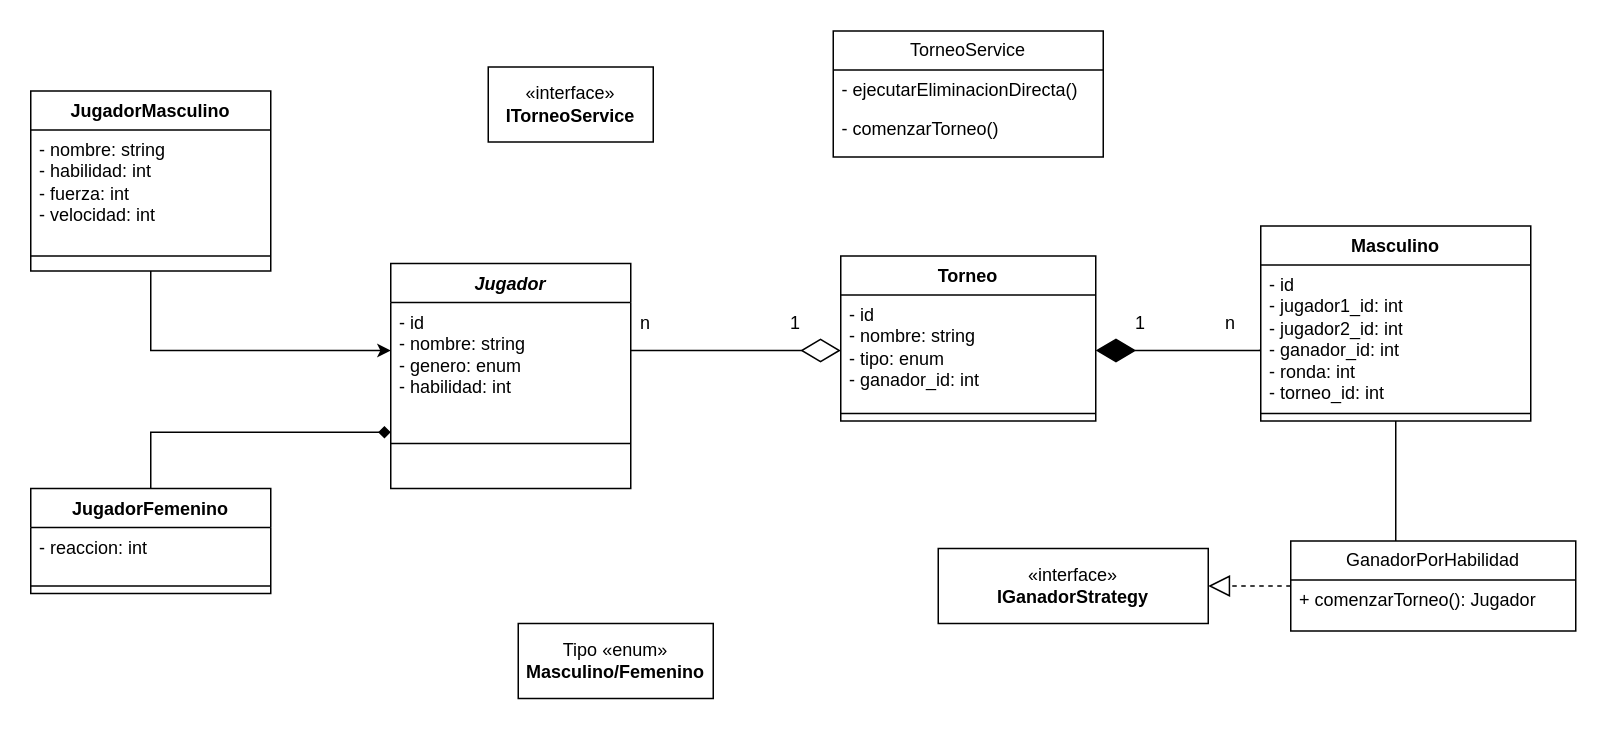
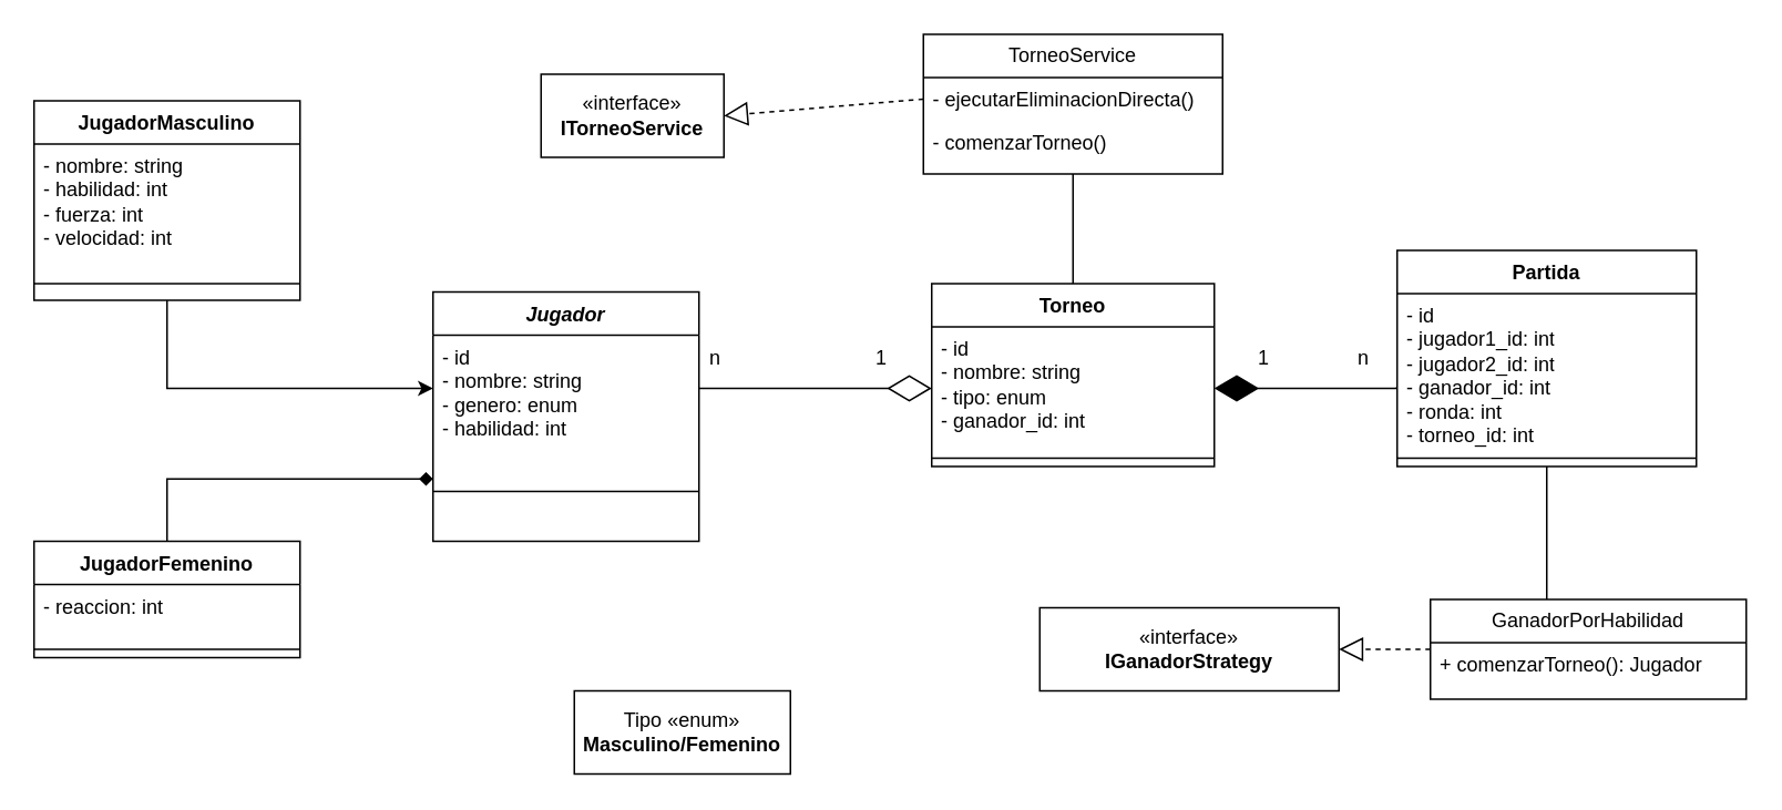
  <mxCell id="0" />
  <mxCell id="1" parent="0" />
  <mxCell id="2" value="&lt;i&gt;Jugador&lt;/i&gt;" style="swimlane;fontStyle=1;align=center;verticalAlign=top;childLayout=stackLayout;horizontal=1;startSize=26;horizontalStack=0;resizeParent=1;resizeParentMax=0;resizeLast=0;collapsible=1;marginBottom=0;whiteSpace=wrap;html=1;" parent="1" vertex="1"><mxGeometry x="260" y="175" width="160" height="150" as="geometry" /></mxCell>
  <mxCell id="3" value="&lt;div&gt;- id&lt;/div&gt;- nombre: string&lt;div&gt;- genero: enum&lt;/div&gt;&lt;div&gt;- habilidad: int&lt;/div&gt;&lt;div&gt;&lt;br&gt;&lt;/div&gt;&lt;div&gt;&lt;div&gt;&lt;br&gt;&lt;/div&gt;&lt;/div&gt;" style="text;strokeColor=none;fillColor=none;align=left;verticalAlign=top;spacingLeft=4;spacingRight=4;overflow=hidden;rotatable=0;points=[[0,0.5],[1,0.5]];portConstraint=eastwest;whiteSpace=wrap;html=1;" parent="2" vertex="1"><mxGeometry y="26" width="160" height="64" as="geometry" /></mxCell>
  <mxCell id="4" value="" style="line;strokeWidth=1;fillColor=none;align=left;verticalAlign=middle;spacingTop=-1;spacingLeft=3;spacingRight=3;rotatable=0;labelPosition=right;points=[];portConstraint=eastwest;strokeColor=inherit;" parent="2" vertex="1"><mxGeometry y="90" width="160" height="60" as="geometry" /></mxCell>
- <mxCell id="5" value="Masculino" style="swimlane;fontStyle=1;align=center;verticalAlign=top;childLayout=stackLayout;horizontal=1;startSize=26;horizontalStack=0;resizeParent=1;resizeParentMax=0;resizeLast=0;collapsible=1;marginBottom=0;whiteSpace=wrap;html=1;" parent="1" vertex="1"><mxGeometry x="840" y="150" width="180" height="130" as="geometry" /></mxCell>
+ <mxCell id="5" value="Partida" style="swimlane;fontStyle=1;align=center;verticalAlign=top;childLayout=stackLayout;horizontal=1;startSize=26;horizontalStack=0;resizeParent=1;resizeParentMax=0;resizeLast=0;collapsible=1;marginBottom=0;whiteSpace=wrap;html=1;" parent="1" vertex="1"><mxGeometry x="840" y="150" width="180" height="130" as="geometry" /></mxCell>
  <mxCell id="6" value="&lt;div&gt;- id&lt;/div&gt;- jugador1_id: int&lt;div&gt;- jugador2_id: int&lt;/div&gt;&lt;div&gt;- ganador_id: int&lt;/div&gt;&lt;div&gt;- ronda: int&lt;/div&gt;&lt;div&gt;- torneo_id: int&lt;/div&gt;&lt;div&gt;&lt;div&gt;&lt;br&gt;&lt;/div&gt;&lt;/div&gt;" style="text;strokeColor=none;fillColor=none;align=left;verticalAlign=top;spacingLeft=4;spacingRight=4;overflow=hidden;rotatable=0;points=[[0,0.5],[1,0.5]];portConstraint=eastwest;whiteSpace=wrap;html=1;" parent="5" vertex="1"><mxGeometry y="26" width="180" height="94" as="geometry" /></mxCell>
  <mxCell id="7" value="" style="line;strokeWidth=1;fillColor=none;align=left;verticalAlign=middle;spacingTop=-1;spacingLeft=3;spacingRight=3;rotatable=0;labelPosition=right;points=[];portConstraint=eastwest;strokeColor=inherit;" parent="5" vertex="1"><mxGeometry y="120" width="180" height="10" as="geometry" /></mxCell>
  <mxCell id="8" value="Torneo" style="swimlane;fontStyle=1;align=center;verticalAlign=top;childLayout=stackLayout;horizontal=1;startSize=26;horizontalStack=0;resizeParent=1;resizeParentMax=0;resizeLast=0;collapsible=1;marginBottom=0;whiteSpace=wrap;html=1;" parent="1" vertex="1"><mxGeometry x="560" y="170" width="170" height="110" as="geometry" /></mxCell>
  <mxCell id="9" value="&lt;div&gt;- id&lt;/div&gt;- nombre: string&lt;div&gt;- tipo: enum&lt;/div&gt;&lt;div&gt;- ganador_id: int&lt;/div&gt;&lt;div&gt;&lt;div&gt;&lt;br&gt;&lt;/div&gt;&lt;/div&gt;" style="text;strokeColor=none;fillColor=none;align=left;verticalAlign=top;spacingLeft=4;spacingRight=4;overflow=hidden;rotatable=0;points=[[0,0.5],[1,0.5]];portConstraint=eastwest;whiteSpace=wrap;html=1;" parent="8" vertex="1"><mxGeometry y="26" width="170" height="74" as="geometry" /></mxCell>
  <mxCell id="10" value="" style="line;strokeWidth=1;fillColor=none;align=left;verticalAlign=middle;spacingTop=-1;spacingLeft=3;spacingRight=3;rotatable=0;labelPosition=right;points=[];portConstraint=eastwest;strokeColor=inherit;" parent="8" vertex="1"><mxGeometry y="100" width="170" height="10" as="geometry" /></mxCell>
  <mxCell id="11" value="" style="endArrow=diamondThin;endFill=0;endSize=24;html=1;rounded=0;exitX=1;exitY=0.5;exitDx=0;exitDy=0;entryX=0;entryY=0.5;entryDx=0;entryDy=0;" parent="1" source="3" target="9" edge="1"><mxGeometry width="160" relative="1" as="geometry"><mxPoint x="574" y="530" as="sourcePoint" /><mxPoint x="734" y="530" as="targetPoint" /><Array as="points"><mxPoint x="480" y="233" /></Array></mxGeometry></mxCell>
  <mxCell id="12" value="" style="endArrow=diamondThin;endFill=1;endSize=24;html=1;rounded=0;exitX=-0.007;exitY=0.605;exitDx=0;exitDy=0;entryX=1;entryY=0.5;entryDx=0;entryDy=0;exitPerimeter=0;" parent="1" source="6" target="9" edge="1"><mxGeometry width="160" relative="1" as="geometry"><mxPoint x="560" y="370" as="sourcePoint" /><mxPoint x="720" y="370" as="targetPoint" /><Array as="points"><mxPoint x="840" y="233" /></Array></mxGeometry></mxCell>
  <mxCell id="13" value="«interface»&lt;br&gt;&lt;b&gt;ITorneoService&lt;/b&gt;" style="html=1;whiteSpace=wrap;" parent="1" vertex="1"><mxGeometry x="325" y="44" width="110" height="50" as="geometry" /></mxCell>
  <mxCell id="14" value="1" style="text;html=1;align=center;verticalAlign=middle;whiteSpace=wrap;rounded=0;" parent="1" vertex="1"><mxGeometry x="730" y="200" width="60" height="30" as="geometry" /></mxCell>
  <mxCell id="15" value="n" style="text;html=1;align=center;verticalAlign=middle;whiteSpace=wrap;rounded=0;" parent="1" vertex="1"><mxGeometry x="790" y="200" width="60" height="30" as="geometry" /></mxCell>
  <mxCell id="16" value="1" style="text;html=1;align=center;verticalAlign=middle;whiteSpace=wrap;rounded=0;" parent="1" vertex="1"><mxGeometry x="500" y="200" width="60" height="30" as="geometry" /></mxCell>
  <mxCell id="17" value="TorneoService" style="swimlane;fontStyle=0;childLayout=stackLayout;horizontal=1;startSize=26;fillColor=none;horizontalStack=0;resizeParent=1;resizeParentMax=0;resizeLast=0;collapsible=1;marginBottom=0;whiteSpace=wrap;html=1;" parent="1" vertex="1"><mxGeometry x="555" y="20" width="180" height="84" as="geometry" /></mxCell>
  <mxCell id="18" value="- ejecutarEliminacionDirecta()&lt;div&gt;&lt;br&gt;&lt;/div&gt;" style="text;strokeColor=none;fillColor=none;align=left;verticalAlign=top;spacingLeft=4;spacingRight=4;overflow=hidden;rotatable=0;points=[[0,0.5],[1,0.5]];portConstraint=eastwest;whiteSpace=wrap;html=1;" parent="17" vertex="1"><mxGeometry y="26" width="180" height="26" as="geometry" /></mxCell>
  <mxCell id="19" value="- comenzarTorneo()" style="text;strokeColor=none;fillColor=none;align=left;verticalAlign=top;spacingLeft=4;spacingRight=4;overflow=hidden;rotatable=0;points=[[0,0.5],[1,0.5]];portConstraint=eastwest;whiteSpace=wrap;html=1;" parent="17" vertex="1"><mxGeometry y="52" width="180" height="32" as="geometry" /></mxCell>
  <mxCell id="20" value="n" style="text;html=1;align=center;verticalAlign=middle;whiteSpace=wrap;rounded=0;" parent="1" vertex="1"><mxGeometry x="400" y="200" width="60" height="30" as="geometry" /></mxCell>
  <mxCell id="21" value="Tipo «enum»&lt;br&gt;&lt;b&gt;Masculino/Femenino&lt;/b&gt;" style="html=1;whiteSpace=wrap;" parent="1" vertex="1"><mxGeometry x="345" y="415" width="130" height="50" as="geometry" /></mxCell>
+ <mxCell id="22" value="" style="endArrow=block;dashed=1;endFill=0;endSize=12;html=1;rounded=0;exitX=0;exitY=0.5;exitDx=0;exitDy=0;entryX=1;entryY=0.5;entryDx=0;entryDy=0;" parent="1" source="18" edge="1" target="13"><mxGeometry width="160" relative="1" as="geometry"><mxPoint x="620" y="140" as="sourcePoint" /><mxPoint x="645" y="60" as="targetPoint" /></mxGeometry></mxCell>
+ <mxCell id="23" value="" style="endArrow=none;html=1;rounded=0;exitX=0.5;exitY=0;exitDx=0;exitDy=0;entryX=0.5;entryY=1;entryDx=0;entryDy=0;entryPerimeter=0;" edge="1" parent="1" source="8" target="19"><mxGeometry width="50" height="50" relative="1" as="geometry"><mxPoint x="620" y="170" as="sourcePoint" /><mxPoint x="650" y="130" as="targetPoint" /><Array as="points"><mxPoint x="645" y="150" /></Array></mxGeometry></mxCell>
  <mxCell id="24" value="«interface»&lt;br&gt;&lt;b&gt;IGanadorStrategy&lt;/b&gt;" style="html=1;whiteSpace=wrap;" vertex="1" parent="1"><mxGeometry x="625" y="365" width="180" height="50" as="geometry" /></mxCell>
  <mxCell id="25" value="" style="endArrow=block;dashed=1;endFill=0;endSize=12;html=1;rounded=0;entryX=1;entryY=0.5;entryDx=0;entryDy=0;exitX=0;exitY=0.5;exitDx=0;exitDy=0;" edge="1" parent="1" source="27" target="24"><mxGeometry width="160" relative="1" as="geometry"><mxPoint x="830" y="390" as="sourcePoint" /><mxPoint x="730" y="360" as="targetPoint" /></mxGeometry></mxCell>
  <mxCell id="26" value="" style="endArrow=none;html=1;rounded=0;entryX=0.5;entryY=1;entryDx=0;entryDy=0;exitX=0.5;exitY=0;exitDx=0;exitDy=0;" edge="1" parent="1" target="5"><mxGeometry width="50" height="50" relative="1" as="geometry"><mxPoint x="930" y="360" as="sourcePoint" /><mxPoint x="920" y="280" as="targetPoint" /></mxGeometry></mxCell>
  <mxCell id="27" value="GanadorPorHabilidad" style="swimlane;fontStyle=0;childLayout=stackLayout;horizontal=1;startSize=26;fillColor=none;horizontalStack=0;resizeParent=1;resizeParentMax=0;resizeLast=0;collapsible=1;marginBottom=0;whiteSpace=wrap;html=1;" vertex="1" parent="1"><mxGeometry x="860" y="360" width="190" height="60" as="geometry" /></mxCell>
  <mxCell id="28" value="+ comenzarTorneo(): Jugador" style="text;strokeColor=none;fillColor=none;align=left;verticalAlign=top;spacingLeft=4;spacingRight=4;overflow=hidden;rotatable=0;points=[[0,0.5],[1,0.5]];portConstraint=eastwest;whiteSpace=wrap;html=1;" vertex="1" parent="27"><mxGeometry y="26" width="190" height="34" as="geometry" /></mxCell>
  <mxCell id="29" value="JugadorMasculino" style="swimlane;fontStyle=1;align=center;verticalAlign=top;childLayout=stackLayout;horizontal=1;startSize=26;horizontalStack=0;resizeParent=1;resizeParentMax=0;resizeLast=0;collapsible=1;marginBottom=0;whiteSpace=wrap;html=1;" vertex="1" parent="1"><mxGeometry x="20" y="60" width="160" height="120" as="geometry" /></mxCell>
  <mxCell id="30" value="&lt;div&gt;&lt;span style=&quot;background-color: transparent; color: light-dark(rgb(0, 0, 0), rgb(255, 255, 255));&quot;&gt;- nombre: string&lt;/span&gt;&lt;/div&gt;&lt;div&gt;- habilidad: int&lt;/div&gt;&lt;div&gt;- fuerza: int&lt;/div&gt;&lt;div&gt;- velocidad: int&lt;/div&gt;&lt;div&gt;&lt;div&gt;&lt;br&gt;&lt;/div&gt;&lt;/div&gt;" style="text;strokeColor=none;fillColor=none;align=left;verticalAlign=top;spacingLeft=4;spacingRight=4;overflow=hidden;rotatable=0;points=[[0,0.5],[1,0.5]];portConstraint=eastwest;whiteSpace=wrap;html=1;" vertex="1" parent="29"><mxGeometry y="26" width="160" height="74" as="geometry" /></mxCell>
  <mxCell id="31" value="" style="line;strokeWidth=1;fillColor=none;align=left;verticalAlign=middle;spacingTop=-1;spacingLeft=3;spacingRight=3;rotatable=0;labelPosition=right;points=[];portConstraint=eastwest;strokeColor=inherit;" vertex="1" parent="29"><mxGeometry y="100" width="160" height="20" as="geometry" /></mxCell>
  <mxCell id="32" value="JugadorFemenino" style="swimlane;fontStyle=1;align=center;verticalAlign=top;childLayout=stackLayout;horizontal=1;startSize=26;horizontalStack=0;resizeParent=1;resizeParentMax=0;resizeLast=0;collapsible=1;marginBottom=0;whiteSpace=wrap;html=1;" vertex="1" parent="1"><mxGeometry x="20" y="325" width="160" height="70" as="geometry" /></mxCell>
  <mxCell id="33" value="&lt;div&gt;&lt;span style=&quot;background-color: transparent; color: light-dark(rgb(0, 0, 0), rgb(255, 255, 255));&quot;&gt;- reaccion: int&lt;/span&gt;&lt;/div&gt;&lt;div&gt;&lt;div&gt;&lt;br&gt;&lt;/div&gt;&lt;/div&gt;" style="text;strokeColor=none;fillColor=none;align=left;verticalAlign=top;spacingLeft=4;spacingRight=4;overflow=hidden;rotatable=0;points=[[0,0.5],[1,0.5]];portConstraint=eastwest;whiteSpace=wrap;html=1;" vertex="1" parent="32"><mxGeometry y="26" width="160" height="34" as="geometry" /></mxCell>
  <mxCell id="34" value="" style="line;strokeWidth=1;fillColor=none;align=left;verticalAlign=middle;spacingTop=-1;spacingLeft=3;spacingRight=3;rotatable=0;labelPosition=right;points=[];portConstraint=eastwest;strokeColor=inherit;" vertex="1" parent="32"><mxGeometry y="60" width="160" height="10" as="geometry" /></mxCell>
  <mxCell id="35" value="" style="endArrow=diamond;html=1;rounded=0;exitX=0.5;exitY=0;exitDx=0;exitDy=0;entryX=0;entryY=0.75;entryDx=0;entryDy=0;edgeStyle=orthogonalEdgeStyle;" edge="1" parent="1" source="32" target="2"><mxGeometry width="50" height="50" relative="1" as="geometry"><mxPoint x="220" y="280" as="sourcePoint" /><mxPoint x="270" y="230" as="targetPoint" /></mxGeometry></mxCell>
  <mxCell id="36" value="" style="endArrow=classic;html=1;rounded=0;exitX=0.5;exitY=1;exitDx=0;exitDy=0;entryX=0;entryY=0.5;entryDx=0;entryDy=0;edgeStyle=orthogonalEdgeStyle;" edge="1" parent="1" source="29" target="3"><mxGeometry width="50" height="50" relative="1" as="geometry"><mxPoint x="220" y="280" as="sourcePoint" /><mxPoint x="210" y="260" as="targetPoint" /></mxGeometry></mxCell>
